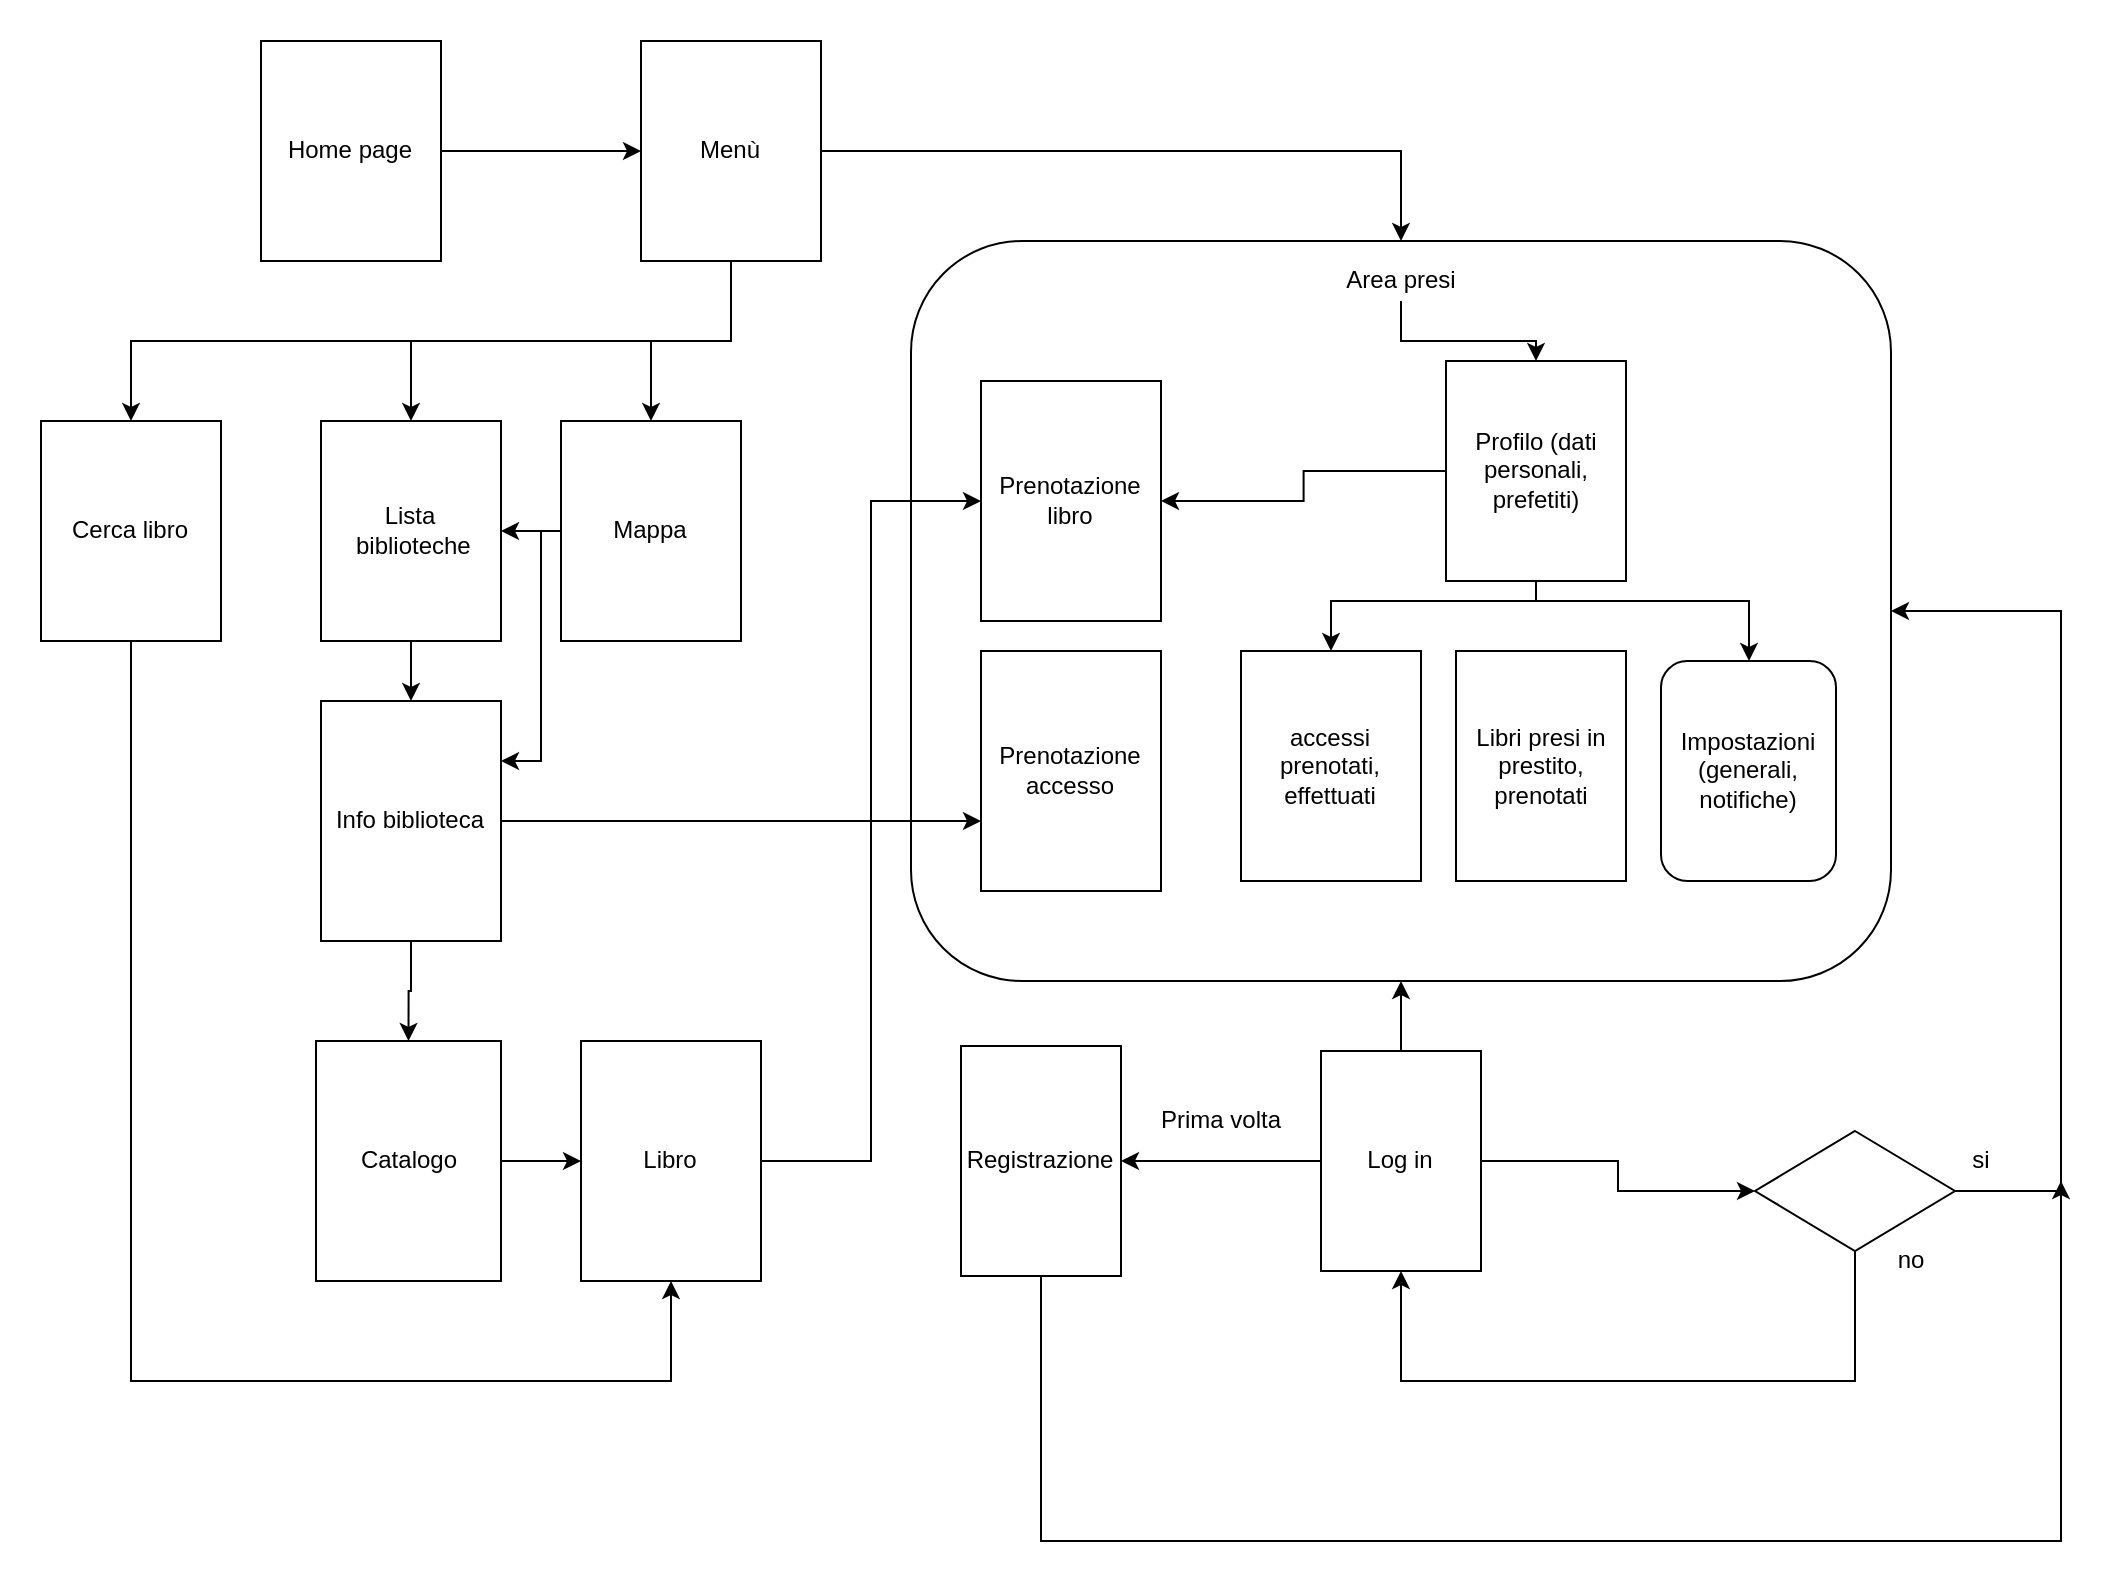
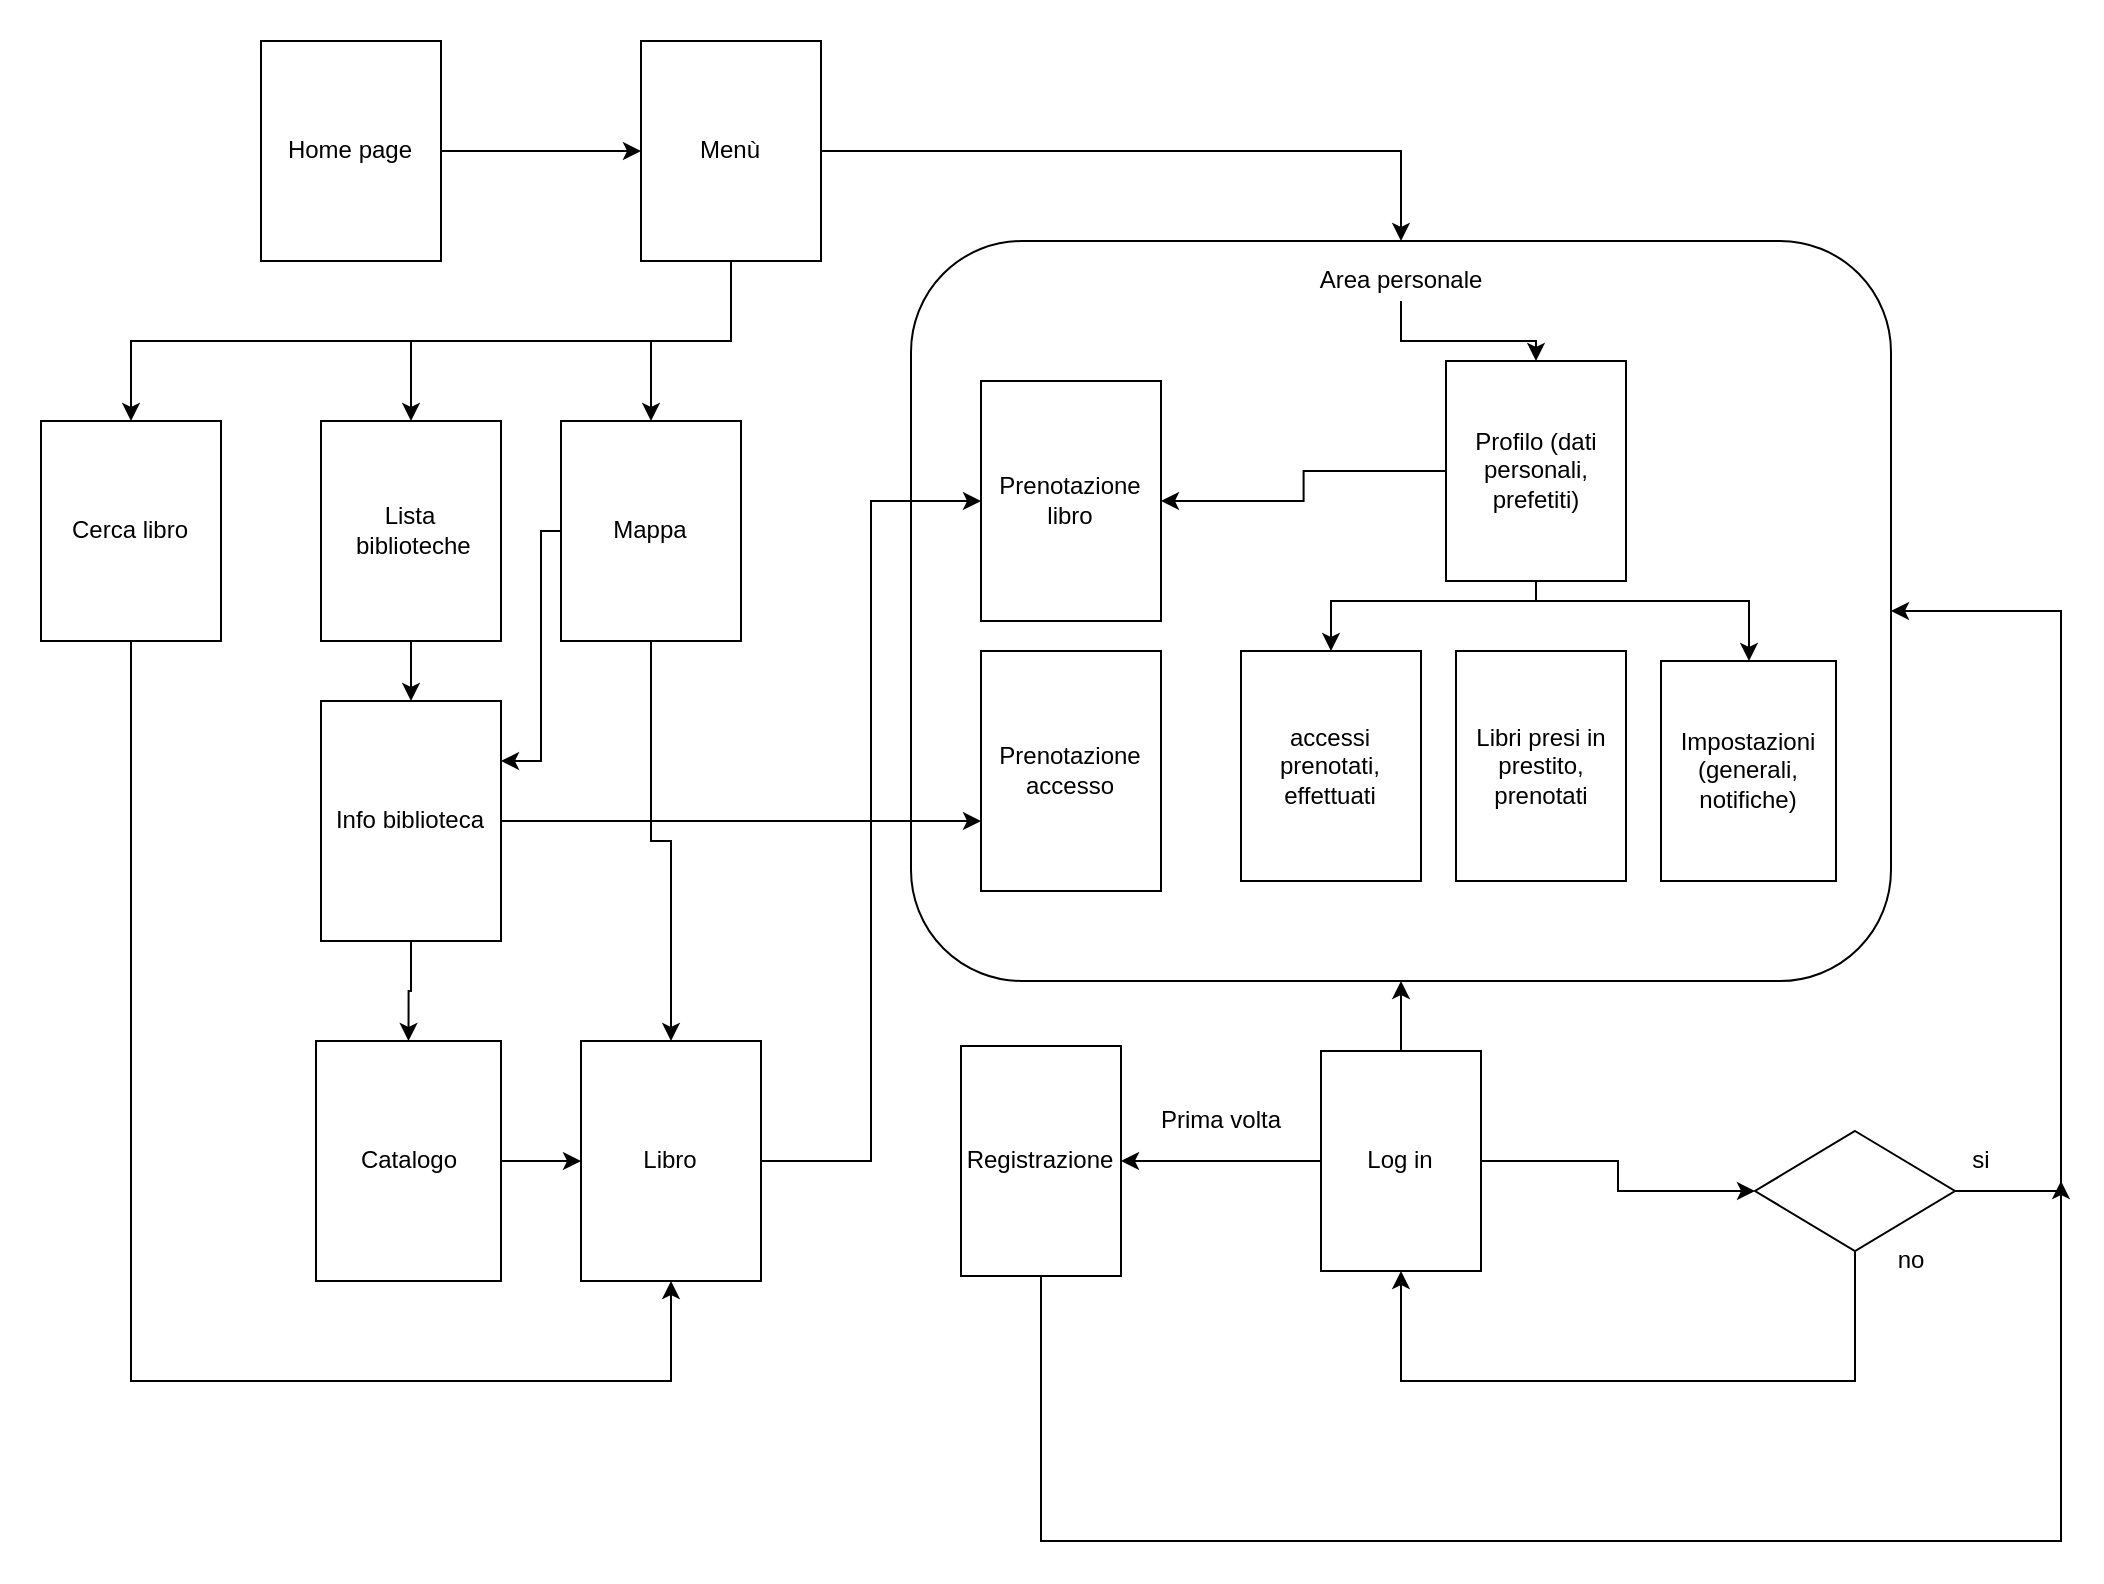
  <mxCell id="0" />
  <mxCell id="1" parent="0" />
  <mxCell id="2" value="" style="rounded=1;whiteSpace=wrap;html=1;" parent="1" vertex="1"><mxGeometry x="455" y="120" width="490" height="370" as="geometry" /></mxCell>
  <mxCell id="3" style="edgeStyle=orthogonalEdgeStyle;rounded=0;orthogonalLoop=1;jettySize=auto;html=1;" parent="1" source="4" target="8" edge="1"><mxGeometry relative="1" as="geometry" /></mxCell>
  <mxCell id="4" value="Home page" style="rounded=0;whiteSpace=wrap;html=1;" parent="1" vertex="1"><mxGeometry x="130" y="20" width="90" height="110" as="geometry" /></mxCell>
  <mxCell id="5" style="edgeStyle=orthogonalEdgeStyle;rounded=0;orthogonalLoop=1;jettySize=auto;html=1;entryX=0.5;entryY=0;entryDx=0;entryDy=0;" parent="1" source="8" target="11" edge="1"><mxGeometry relative="1" as="geometry" /></mxCell>
  <mxCell id="6" style="edgeStyle=orthogonalEdgeStyle;rounded=0;orthogonalLoop=1;jettySize=auto;html=1;entryX=0.5;entryY=0;entryDx=0;entryDy=0;" parent="1" source="8" target="2" edge="1"><mxGeometry relative="1" as="geometry"><mxPoint x="691" y="110" as="targetPoint" /><Array as="points"><mxPoint x="700" y="75" /></Array></mxGeometry></mxCell>
  <mxCell id="7" style="edgeStyle=orthogonalEdgeStyle;rounded=0;orthogonalLoop=1;jettySize=auto;html=1;" parent="1" source="8" target="43" edge="1"><mxGeometry relative="1" as="geometry"><Array as="points"><mxPoint x="365" y="170" /><mxPoint x="65" y="170" /></Array></mxGeometry></mxCell>
  <mxCell id="8" value="Menù" style="rounded=0;whiteSpace=wrap;html=1;" parent="1" vertex="1"><mxGeometry x="320" y="20" width="90" height="110" as="geometry" /></mxCell>
  <mxCell id="9" style="edgeStyle=orthogonalEdgeStyle;rounded=0;orthogonalLoop=1;jettySize=auto;html=1;entryX=1;entryY=0.25;entryDx=0;entryDy=0;" parent="1" source="11" target="39" edge="1"><mxGeometry relative="1" as="geometry"><Array as="points"><mxPoint x="270" y="265" /><mxPoint x="270" y="380" /></Array></mxGeometry></mxCell>
- <mxCell id="10" style="edgeStyle=orthogonalEdgeStyle;rounded=0;orthogonalLoop=1;jettySize=auto;html=1;" parent="1" source="11" target="14" edge="1"><mxGeometry relative="1" as="geometry" /></mxCell>
+ <mxCell id="10" style="edgeStyle=orthogonalEdgeStyle;rounded=0;orthogonalLoop=1;jettySize=auto;html=1;" parent="1" source="11" target="41" edge="1"><mxGeometry relative="1" as="geometry" /></mxCell>
  <mxCell id="11" value="Mappa" style="rounded=0;whiteSpace=wrap;html=1;" parent="1" vertex="1"><mxGeometry x="280" y="210" width="90" height="110" as="geometry" /></mxCell>
  <mxCell id="12" style="edgeStyle=orthogonalEdgeStyle;rounded=0;orthogonalLoop=1;jettySize=auto;html=1;exitX=0.5;exitY=1;exitDx=0;exitDy=0;" parent="1" source="8" target="14" edge="1"><mxGeometry relative="1" as="geometry"><Array as="points"><mxPoint x="365" y="170" /><mxPoint x="205" y="170" /></Array></mxGeometry></mxCell>
  <mxCell id="13" style="edgeStyle=orthogonalEdgeStyle;rounded=0;orthogonalLoop=1;jettySize=auto;html=1;entryX=0.5;entryY=0;entryDx=0;entryDy=0;" parent="1" source="14" target="39" edge="1"><mxGeometry relative="1" as="geometry" /></mxCell>
  <mxCell id="14" value="Lista&lt;br&gt;&amp;nbsp;biblioteche" style="rounded=0;whiteSpace=wrap;html=1;" parent="1" vertex="1"><mxGeometry x="160" y="210" width="90" height="110" as="geometry" /></mxCell>
  <mxCell id="15" style="edgeStyle=orthogonalEdgeStyle;rounded=0;orthogonalLoop=1;jettySize=auto;html=1;" parent="1" source="16" target="41" edge="1"><mxGeometry relative="1" as="geometry" /></mxCell>
  <mxCell id="16" value="Catalogo" style="rounded=0;whiteSpace=wrap;html=1;" parent="1" vertex="1"><mxGeometry x="157.5" y="520" width="92.5" height="120" as="geometry" /></mxCell>
  <mxCell id="17" style="edgeStyle=orthogonalEdgeStyle;rounded=0;orthogonalLoop=1;jettySize=auto;html=1;" parent="1" source="18" target="22" edge="1"><mxGeometry relative="1" as="geometry" /></mxCell>
- <mxCell id="18" value="Area presi" style="text;html=1;align=center;verticalAlign=middle;resizable=0;points=[];autosize=1;" parent="1" vertex="1"><mxGeometry x="650" y="130" width="100" height="20" as="geometry" /></mxCell>
+ <mxCell id="18" value="Area personale" style="text;html=1;align=center;verticalAlign=middle;resizable=0;points=[];autosize=1;" parent="1" vertex="1"><mxGeometry x="650" y="130" width="100" height="20" as="geometry" /></mxCell>
  <mxCell id="19" style="edgeStyle=orthogonalEdgeStyle;rounded=0;orthogonalLoop=1;jettySize=auto;html=1;entryX=0.5;entryY=0;entryDx=0;entryDy=0;" parent="1" source="22" target="34" edge="1"><mxGeometry relative="1" as="geometry"><Array as="points"><mxPoint x="768" y="300" /><mxPoint x="665" y="300" /></Array></mxGeometry></mxCell>
  <mxCell id="20" style="edgeStyle=orthogonalEdgeStyle;rounded=0;orthogonalLoop=1;jettySize=auto;html=1;" parent="1" source="22" target="36" edge="1"><mxGeometry relative="1" as="geometry"><mxPoint x="770" y="320" as="targetPoint" /></mxGeometry></mxCell>
  <mxCell id="21" style="edgeStyle=orthogonalEdgeStyle;rounded=0;orthogonalLoop=1;jettySize=auto;html=1;" parent="1" source="22" target="32" edge="1"><mxGeometry relative="1" as="geometry"><Array as="points"><mxPoint x="768" y="300" /><mxPoint x="874" y="300" /></Array></mxGeometry></mxCell>
  <mxCell id="22" value="Profilo (dati personali, prefetiti)" style="rounded=0;whiteSpace=wrap;html=1;" parent="1" vertex="1"><mxGeometry x="722.5" y="180" width="90" height="110" as="geometry" /></mxCell>
  <mxCell id="23" style="edgeStyle=orthogonalEdgeStyle;rounded=0;orthogonalLoop=1;jettySize=auto;html=1;" parent="1" source="26" target="2" edge="1"><mxGeometry relative="1" as="geometry"><mxPoint x="680" y="500" as="targetPoint" /></mxGeometry></mxCell>
  <mxCell id="24" style="edgeStyle=orthogonalEdgeStyle;rounded=0;orthogonalLoop=1;jettySize=auto;html=1;entryX=0;entryY=0.5;entryDx=0;entryDy=0;" parent="1" source="26" target="29" edge="1"><mxGeometry relative="1" as="geometry" /></mxCell>
  <mxCell id="25" style="edgeStyle=orthogonalEdgeStyle;rounded=0;orthogonalLoop=1;jettySize=auto;html=1;entryX=1;entryY=0.5;entryDx=0;entryDy=0;" parent="1" source="26" target="45" edge="1"><mxGeometry relative="1" as="geometry" /></mxCell>
  <mxCell id="26" value="Log in" style="rounded=0;whiteSpace=wrap;html=1;" parent="1" vertex="1"><mxGeometry x="660" y="525" width="80" height="110" as="geometry" /></mxCell>
  <mxCell id="27" style="edgeStyle=orthogonalEdgeStyle;rounded=0;orthogonalLoop=1;jettySize=auto;html=1;entryX=1;entryY=0.5;entryDx=0;entryDy=0;" parent="1" source="29" target="2" edge="1"><mxGeometry relative="1" as="geometry"><mxPoint x="830" y="240" as="targetPoint" /><Array as="points"><mxPoint x="1030" y="595" /><mxPoint x="1030" y="305" /></Array></mxGeometry></mxCell>
  <mxCell id="28" style="edgeStyle=orthogonalEdgeStyle;rounded=0;orthogonalLoop=1;jettySize=auto;html=1;entryX=0.5;entryY=1;entryDx=0;entryDy=0;" parent="1" source="29" target="26" edge="1"><mxGeometry relative="1" as="geometry"><mxPoint x="440" y="530" as="targetPoint" /><Array as="points"><mxPoint x="927" y="690" /><mxPoint x="700" y="690" /></Array></mxGeometry></mxCell>
  <mxCell id="29" value="" style="rhombus;whiteSpace=wrap;html=1;" parent="1" vertex="1"><mxGeometry x="877" y="565" width="100" height="60" as="geometry" /></mxCell>
  <mxCell id="30" value="si" style="text;html=1;align=center;verticalAlign=middle;resizable=0;points=[];autosize=1;" parent="1" vertex="1"><mxGeometry x="980" y="570" width="20" height="20" as="geometry" /></mxCell>
  <mxCell id="31" value="no" style="text;html=1;align=center;verticalAlign=middle;resizable=0;points=[];autosize=1;" parent="1" vertex="1"><mxGeometry x="940" y="620" width="30" height="20" as="geometry" /></mxCell>
- <mxCell id="32" value="Impostazioni (generali, notifiche)" style="whiteSpace=wrap;html=1;rounded=1;" parent="1" vertex="1"><mxGeometry x="830" y="330" width="87.5" height="110" as="geometry" /></mxCell>
+ <mxCell id="32" value="Impostazioni (generali, notifiche)" style="rounded=0;whiteSpace=wrap;html=1;" parent="1" vertex="1"><mxGeometry x="830" y="330" width="87.5" height="110" as="geometry" /></mxCell>
  <mxCell id="33" value="Prenotazione accesso" style="rounded=0;whiteSpace=wrap;html=1;" parent="1" vertex="1"><mxGeometry x="490" y="325" width="90" height="120" as="geometry" /></mxCell>
  <mxCell id="34" value="accessi prenotati,&lt;br&gt;effettuati" style="rounded=0;whiteSpace=wrap;html=1;" parent="1" vertex="1"><mxGeometry x="620" y="325" width="90" height="115" as="geometry" /></mxCell>
  <mxCell id="35" value="Libri presi in prestito, prenotati" style="rounded=0;whiteSpace=wrap;html=1;" parent="1" vertex="1"><mxGeometry x="727.5" y="325" width="85" height="115" as="geometry" /></mxCell>
  <mxCell id="36" value="Prenotazione libro" style="rounded=0;whiteSpace=wrap;html=1;" parent="1" vertex="1"><mxGeometry x="490" y="190" width="90" height="120" as="geometry" /></mxCell>
  <mxCell id="37" style="edgeStyle=orthogonalEdgeStyle;rounded=0;orthogonalLoop=1;jettySize=auto;html=1;entryX=0.5;entryY=0;entryDx=0;entryDy=0;" parent="1" source="39" target="16" edge="1"><mxGeometry relative="1" as="geometry" /></mxCell>
  <mxCell id="38" style="edgeStyle=orthogonalEdgeStyle;rounded=0;orthogonalLoop=1;jettySize=auto;html=1;" parent="1" source="39" edge="1"><mxGeometry relative="1" as="geometry"><mxPoint x="490" y="410" as="targetPoint" /><Array as="points"><mxPoint x="490" y="410" /></Array></mxGeometry></mxCell>
  <mxCell id="39" value="Info biblioteca" style="rounded=0;whiteSpace=wrap;html=1;" parent="1" vertex="1"><mxGeometry x="160" y="350" width="90" height="120" as="geometry" /></mxCell>
  <mxCell id="40" style="edgeStyle=orthogonalEdgeStyle;rounded=0;orthogonalLoop=1;jettySize=auto;html=1;entryX=0;entryY=0.5;entryDx=0;entryDy=0;" parent="1" source="41" target="36" edge="1"><mxGeometry relative="1" as="geometry" /></mxCell>
  <mxCell id="41" value="Libro" style="rounded=0;whiteSpace=wrap;html=1;" parent="1" vertex="1"><mxGeometry x="290" y="520" width="90" height="120" as="geometry" /></mxCell>
  <mxCell id="42" style="edgeStyle=orthogonalEdgeStyle;rounded=0;orthogonalLoop=1;jettySize=auto;html=1;entryX=0.5;entryY=1;entryDx=0;entryDy=0;" parent="1" source="43" target="41" edge="1"><mxGeometry relative="1" as="geometry"><Array as="points"><mxPoint x="65" y="690" /><mxPoint x="335" y="690" /></Array></mxGeometry></mxCell>
  <mxCell id="43" value="Cerca libro" style="rounded=0;whiteSpace=wrap;html=1;" parent="1" vertex="1"><mxGeometry x="20" y="210" width="90" height="110" as="geometry" /></mxCell>
  <mxCell id="44" style="edgeStyle=orthogonalEdgeStyle;rounded=0;orthogonalLoop=1;jettySize=auto;html=1;" parent="1" source="45" edge="1"><mxGeometry relative="1" as="geometry"><mxPoint x="1030" y="590" as="targetPoint" /><Array as="points"><mxPoint x="520" y="770" /><mxPoint x="1030" y="770" /></Array></mxGeometry></mxCell>
  <mxCell id="45" value="Registrazione" style="rounded=0;whiteSpace=wrap;html=1;" parent="1" vertex="1"><mxGeometry x="480" y="522.5" width="80" height="115" as="geometry" /></mxCell>
  <mxCell id="46" value="Prima volta" style="text;html=1;align=center;verticalAlign=middle;resizable=0;points=[];autosize=1;" parent="1" vertex="1"><mxGeometry x="570" y="550" width="80" height="20" as="geometry" /></mxCell>
